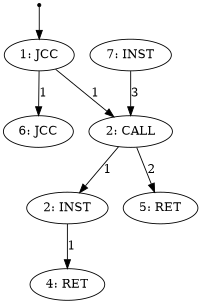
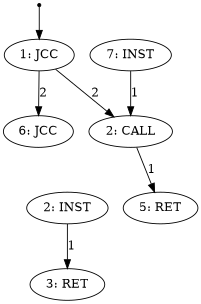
  digraph {
    fontname=cmr10
    n1 [label="2: CALL"]
    n2 [label="6: JCC"]
    n3 [label="2: INST"]
    n4 [label="5: RET"]
-   n5 [label="4: RET"]
+   n5 [label="3: RET"]
    0 [shape=point]
    n7 [label="1: JCC"]
    n8 [label="7: INST"]
    subgraph sub_1 {
      rank=same
      n1
      n2
    }
    subgraph sub_2 {
      rank=same
      n3
      n4
    }
-   n1 -> n3 [label=1]
-   n1 -> n4 [label=2]
+   n1 -> n4 [label=1]
    n3 -> n5 [label=1]
    0 -> n7
-   n7 -> n1 [label=1]
-   n7 -> n2 [label=1]
-   n8 -> n1 [label=3]
+   n7 -> n1 [label=2]
+   n7 -> n2 [label=2]
+   n8 -> n1 [label=1]
  }
